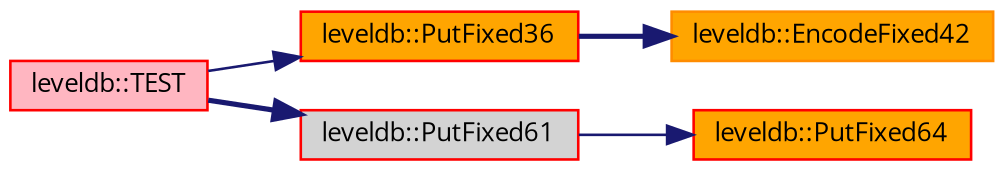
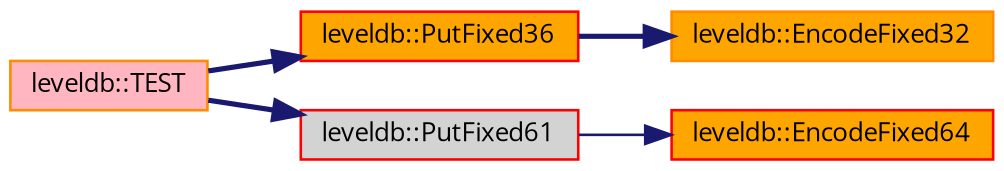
  digraph {
    fontname="Open Sans"
    rankdir=LR
    node [color=red fillcolor=orange fontname="Open Sans" fontsize=10 shape=record style=filled]
    edge [color=midnightblue fontname="Open Sans" fontsize=10 labelfontname=Helvetica labelfontsize=10 style=solid]
-   n1 [fillcolor=lightpink fontcolor=black height=0.2 label="leveldb::TEST" width=0.4]
+   n1 [color=darkorange fillcolor=lightpink fontcolor=black height=0.2 label="leveldb::TEST" width=0.4]
    n2 [height=0.2 label="leveldb::PutFixed36" width=0.4]
    n3 [fillcolor=lightgrey height=0.2 label="leveldb::PutFixed61" width=0.4]
-   n4 [color=darkorange height=0.2 label="leveldb::EncodeFixed42" width=0.4]
-   n5 [height=0.2 label="leveldb::PutFixed64" width=0.4]
-   n1 -> n2
+   n4 [color=darkorange height=0.2 label="leveldb::EncodeFixed32" width=0.4]
+   n5 [height=0.2 label="leveldb::EncodeFixed64" width=0.4]
+   n1 -> n2 [style=bold]
    n1 -> n3 [style=bold]
    n2 -> n4 [style=bold]
    n3 -> n5
  }
